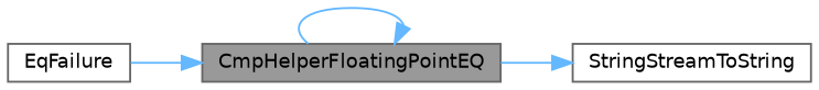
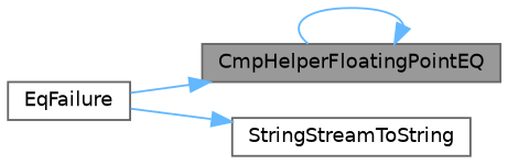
  digraph {
    rankdir=LR
    node [color=grey40 fillcolor=white fontname=Helvetica fontsize=10 shape=box style=filled]
    edge [color=steelblue1 fontname=Helvetica fontsize=10 labelfontname=Helvetica labelfontsize=10 style=solid]
    n1 [color=gray40 fillcolor=grey60 fontcolor=black height=0.2 label=CmpHelperFloatingPointEQ width=0.4]
    n2 [height=0.2 label=StringStreamToString width=0.4]
    n3 [height=0.2 label=EqFailure width=0.4]
    n1 -> n1
-   n1 -> n2
+   n3 -> n2
    n3 -> n1
  }
